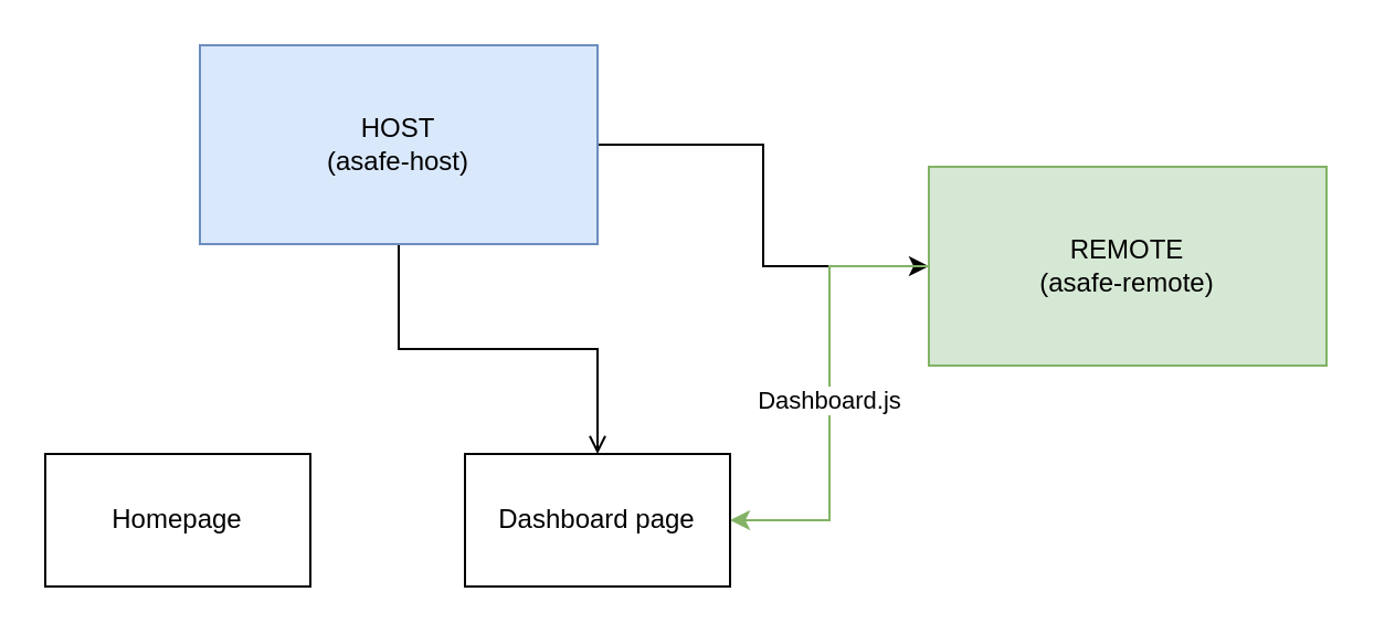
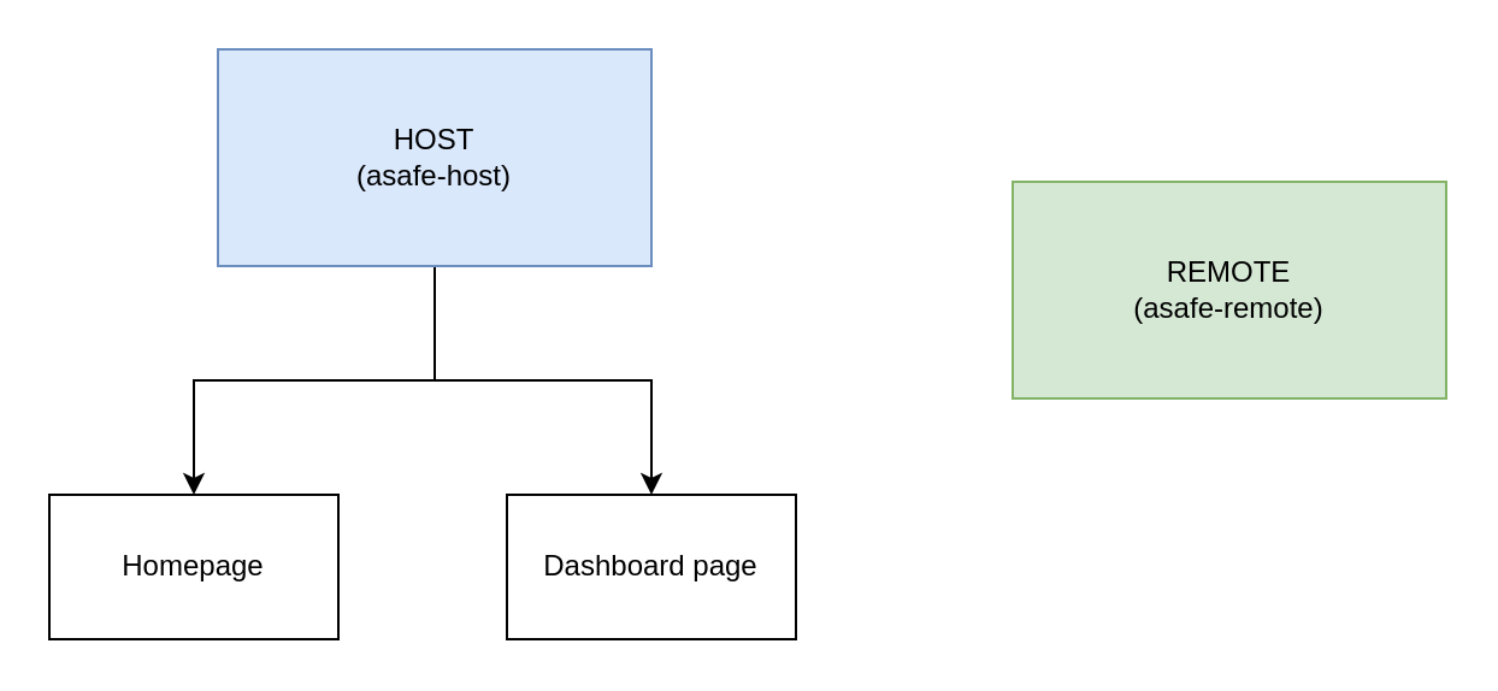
  <mxCell id="0" />
  <mxCell id="1" parent="0" />
- <mxCell id="2" value="" style="edgeStyle=orthogonalEdgeStyle;rounded=0;orthogonalLoop=1;jettySize=auto;html=1;" edge="1" parent="1" source="4" target="7"><mxGeometry relative="1" as="geometry" /></mxCell>
- <mxCell id="3" style="edgeStyle=orthogonalEdgeStyle;rounded=0;orthogonalLoop=1;jettySize=auto;html=1;entryX=0.5;entryY=0;entryDx=0;entryDy=0;endArrow=open;" edge="1" parent="1" source="4" target="9"><mxGeometry relative="1" as="geometry" /></mxCell>
+ <mxCell id="2" value="" style="edgeStyle=orthogonalEdgeStyle;rounded=0;orthogonalLoop=1;jettySize=auto;html=1;" edge="1" parent="1" source="4" target="8"><mxGeometry relative="1" as="geometry" /></mxCell>
+ <mxCell id="3" style="edgeStyle=orthogonalEdgeStyle;rounded=0;orthogonalLoop=1;jettySize=auto;html=1;entryX=0.5;entryY=0;entryDx=0;entryDy=0;" edge="1" parent="1" source="4" target="9"><mxGeometry relative="1" as="geometry" /></mxCell>
  <mxCell id="4" value="HOST&lt;div&gt;(asafe-host)&lt;/div&gt;" style="rounded=0;whiteSpace=wrap;html=1;fillColor=#dae8fc;strokeColor=#6c8ebf;" vertex="1" parent="1"><mxGeometry x="90" y="20" width="180" height="90" as="geometry" /></mxCell>
- <mxCell id="5" style="edgeStyle=orthogonalEdgeStyle;rounded=0;orthogonalLoop=1;jettySize=auto;html=1;entryX=1;entryY=0.5;entryDx=0;entryDy=0;fillColor=#d5e8d4;strokeColor=#82b366;" edge="1" parent="1" source="7" target="9"><mxGeometry relative="1" as="geometry" /></mxCell>
- <mxCell id="6" value="Dashboard.js" style="edgeLabel;html=1;align=center;verticalAlign=middle;resizable=0;points=[];" vertex="1" connectable="0" parent="5"><mxGeometry x="0.027" y="-1" relative="1" as="geometry"><mxPoint as="offset" /></mxGeometry></mxCell>
  <mxCell id="7" value="&lt;div&gt;REMOTE&lt;/div&gt;&lt;div&gt;(asafe-remote)&lt;/div&gt;" style="rounded=0;whiteSpace=wrap;html=1;fillColor=#d5e8d4;strokeColor=#82b366;" vertex="1" parent="1"><mxGeometry x="420" y="75" width="180" height="90" as="geometry" /></mxCell>
  <mxCell id="8" value="Homepage" style="whiteSpace=wrap;html=1;rounded=0;" vertex="1" parent="1"><mxGeometry x="20" y="205" width="120" height="60" as="geometry" /></mxCell>
  <mxCell id="9" value="Dashboard page" style="whiteSpace=wrap;html=1;rounded=0;" vertex="1" parent="1"><mxGeometry x="210" y="205" width="120" height="60" as="geometry" /></mxCell>
